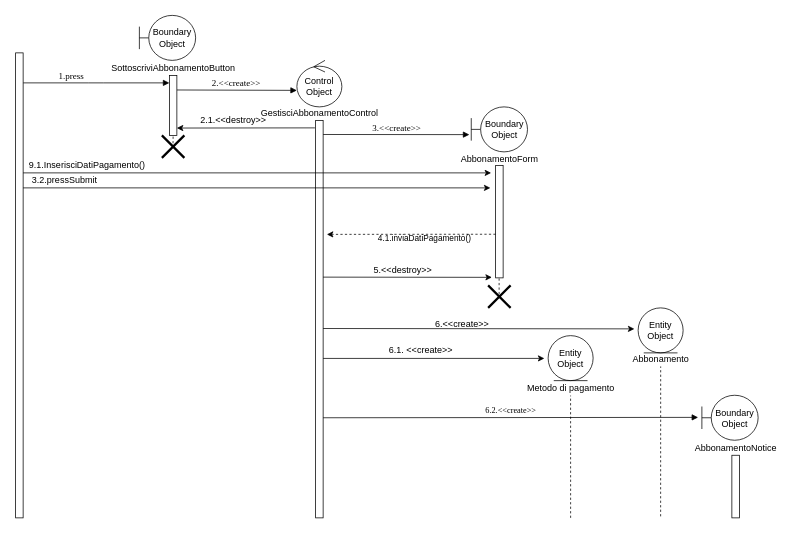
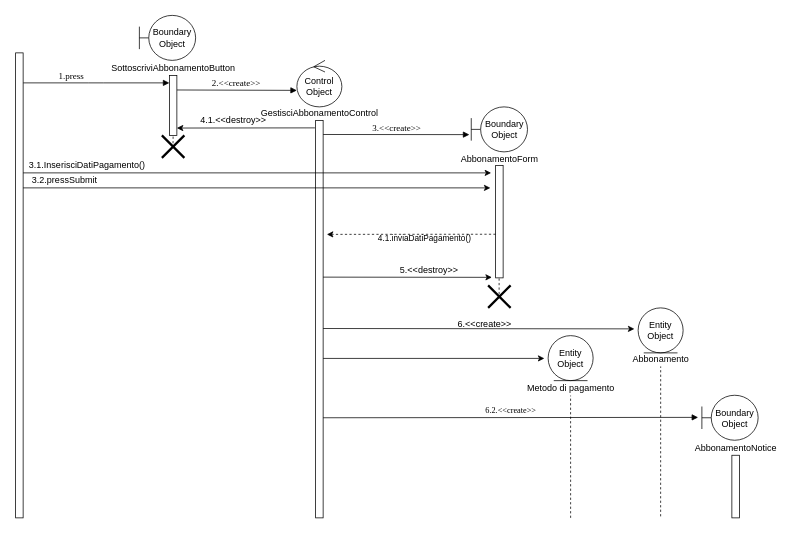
  <mxCell id="0" />
  <mxCell id="1" parent="0" />
  <mxCell id="2" value="" style="html=1;points=[];perimeter=orthogonalPerimeter;rounded=0;shadow=0;comic=0;labelBackgroundColor=none;strokeWidth=1;fontFamily=Verdana;fontSize=12;align=center;" parent="1" vertex="1"><mxGeometry x="420" y="160" width="10" height="530" as="geometry" /></mxCell>
  <mxCell id="3" value="1.press" style="html=1;verticalAlign=bottom;endArrow=block;entryX=0;entryY=0;labelBackgroundColor=none;fontFamily=Verdana;fontSize=12;edgeStyle=elbowEdgeStyle;elbow=vertical;" parent="1" edge="1"><mxGeometry x="-0.345" relative="1" as="geometry"><mxPoint x="30" y="110" as="sourcePoint" /><mxPoint x="225" y="110" as="targetPoint" /><mxPoint as="offset" /></mxGeometry></mxCell>
  <mxCell id="4" value="2.&amp;lt;&amp;lt;create&amp;gt;&amp;gt;" style="html=1;verticalAlign=bottom;endArrow=block;labelBackgroundColor=none;fontFamily=Verdana;fontSize=12;edgeStyle=elbowEdgeStyle;elbow=vertical;exitX=0.976;exitY=0.177;exitDx=0;exitDy=0;exitPerimeter=0;entryX=0;entryY=0.54;entryDx=0;entryDy=0;entryPerimeter=0;" parent="1" edge="1"><mxGeometry relative="1" as="geometry"><mxPoint x="234.76" y="119.47" as="sourcePoint" /><mxPoint x="395" y="119.98" as="targetPoint" /></mxGeometry></mxCell>
  <mxCell id="5" value="" style="html=1;points=[];perimeter=orthogonalPerimeter;rounded=0;shadow=0;comic=0;labelBackgroundColor=none;strokeWidth=1;fontFamily=Verdana;fontSize=12;align=center;" parent="1" vertex="1"><mxGeometry x="20" y="70" width="10" height="620" as="geometry" /></mxCell>
  <mxCell id="6" value="" style="html=1;points=[];perimeter=orthogonalPerimeter;rounded=0;shadow=0;comic=0;labelBackgroundColor=none;strokeWidth=1;fontFamily=Verdana;fontSize=12;align=center;" parent="1" vertex="1"><mxGeometry x="225" y="100" width="10" height="80" as="geometry" /></mxCell>
  <mxCell id="7" value="Boundary Object" style="shape=umlBoundary;whiteSpace=wrap;html=1;" parent="1" vertex="1"><mxGeometry x="185" y="20" width="75" height="60" as="geometry" /></mxCell>
  <mxCell id="8" value="SottoscriviAbbonamentoButton" style="text;html=1;align=center;verticalAlign=middle;resizable=0;points=[];autosize=1;" parent="1" vertex="1"><mxGeometry x="140" y="80" width="180" height="20" as="geometry" /></mxCell>
  <mxCell id="9" value="" style="endArrow=none;dashed=1;html=1;entryX=0.5;entryY=1.018;entryDx=0;entryDy=0;entryPerimeter=0;exitX=0.493;exitY=0.554;exitDx=0;exitDy=0;exitPerimeter=0;" parent="1" source="10" target="6" edge="1"><mxGeometry width="50" height="50" relative="1" as="geometry"><mxPoint x="205" y="200" as="sourcePoint" /><mxPoint x="375" y="230" as="targetPoint" /></mxGeometry></mxCell>
  <mxCell id="10" value="" style="shape=umlDestroy;whiteSpace=wrap;html=1;strokeWidth=3;" parent="1" vertex="1"><mxGeometry x="215" y="180" width="30" height="30" as="geometry" /></mxCell>
  <mxCell id="11" value="Control Object" style="ellipse;shape=umlControl;whiteSpace=wrap;html=1;" parent="1" vertex="1"><mxGeometry x="395" y="80" width="60" height="62" as="geometry" /></mxCell>
  <mxCell id="12" value="GestisciAbbonamentoControl" style="text;html=1;align=center;verticalAlign=middle;resizable=0;points=[];autosize=1;" parent="1" vertex="1"><mxGeometry x="340" y="140" width="170" height="20" as="geometry" /></mxCell>
  <mxCell id="13" value="" style="endArrow=classic;html=1;entryX=0.994;entryY=1.002;entryDx=0;entryDy=0;entryPerimeter=0;" parent="1" edge="1"><mxGeometry width="50" height="50" relative="1" as="geometry"><mxPoint x="419" y="170" as="sourcePoint" /><mxPoint x="234.94" y="170.22" as="targetPoint" /></mxGeometry></mxCell>
  <mxCell id="14" value="" style="html=1;points=[];perimeter=orthogonalPerimeter;rounded=0;shadow=0;comic=0;labelBackgroundColor=none;strokeWidth=1;fontFamily=Verdana;fontSize=12;align=center;" parent="1" vertex="1"><mxGeometry x="660" y="220" width="10" height="150" as="geometry" /></mxCell>
  <mxCell id="15" value="3.&amp;lt;&amp;lt;create&amp;gt;&amp;gt;" style="html=1;verticalAlign=bottom;endArrow=block;labelBackgroundColor=none;fontFamily=Verdana;fontSize=12;edgeStyle=elbowEdgeStyle;elbow=vertical;" parent="1" edge="1"><mxGeometry relative="1" as="geometry"><mxPoint x="430" y="178.82" as="sourcePoint" /><mxPoint x="625" y="179" as="targetPoint" /></mxGeometry></mxCell>
  <mxCell id="16" value="AbbonamentoForm" style="text;html=1;align=center;verticalAlign=middle;resizable=0;points=[];autosize=1;" parent="1" vertex="1"><mxGeometry x="605" y="202" width="120" height="20" as="geometry" /></mxCell>
  <mxCell id="17" value="" style="endArrow=classic;html=1;" parent="1" edge="1"><mxGeometry width="50" height="50" relative="1" as="geometry"><mxPoint x="30" y="230" as="sourcePoint" /><mxPoint x="654" y="230" as="targetPoint" /></mxGeometry></mxCell>
- <mxCell id="18" value="9.1.InserisciDatiPagamento()" style="text;html=1;align=center;verticalAlign=middle;resizable=0;points=[];autosize=1;" parent="1" vertex="1"><mxGeometry x="30" y="210" width="170" height="20" as="geometry" /></mxCell>
+ <mxCell id="18" value="3.1.InserisciDatiPagamento()" style="text;html=1;align=center;verticalAlign=middle;resizable=0;points=[];autosize=1;" parent="1" vertex="1"><mxGeometry x="30" y="210" width="170" height="20" as="geometry" /></mxCell>
  <mxCell id="19" value="" style="endArrow=classic;html=1;" parent="1" edge="1"><mxGeometry width="50" height="50" relative="1" as="geometry"><mxPoint x="30" y="250" as="sourcePoint" /><mxPoint x="653" y="250" as="targetPoint" /></mxGeometry></mxCell>
  <mxCell id="20" value="3.2.pressSubmit" style="text;html=1;align=center;verticalAlign=middle;resizable=0;points=[];autosize=1;" parent="1" vertex="1"><mxGeometry x="35" y="230" width="100" height="20" as="geometry" /></mxCell>
  <mxCell id="21" value="" style="endArrow=none;dashed=1;html=1;entryX=0.489;entryY=0.554;entryDx=0;entryDy=0;entryPerimeter=0;exitX=0.466;exitY=1.005;exitDx=0;exitDy=0;exitPerimeter=0;" parent="1" source="14" target="22" edge="1"><mxGeometry width="50" height="50" relative="1" as="geometry"><mxPoint x="641" y="440" as="sourcePoint" /><mxPoint x="664.86" y="461.281" as="targetPoint" /></mxGeometry></mxCell>
  <mxCell id="22" value="" style="shape=umlDestroy;whiteSpace=wrap;html=1;strokeWidth=3;" parent="1" vertex="1"><mxGeometry x="650" y="380" width="30" height="30" as="geometry" /></mxCell>
  <mxCell id="23" value="Boundary Object" style="shape=umlBoundary;whiteSpace=wrap;html=1;" parent="1" vertex="1"><mxGeometry x="935" y="526.5" width="75" height="60" as="geometry" /></mxCell>
  <mxCell id="24" value="AbbonamentoNotice" style="text;html=1;align=center;verticalAlign=middle;resizable=0;points=[];autosize=1;" parent="1" vertex="1"><mxGeometry x="920" y="586.5" width="120" height="20" as="geometry" /></mxCell>
  <mxCell id="25" value="" style="html=1;points=[];perimeter=orthogonalPerimeter;rounded=0;shadow=0;comic=0;labelBackgroundColor=none;strokeWidth=1;fontFamily=Verdana;fontSize=12;align=center;" parent="1" vertex="1"><mxGeometry x="975" y="606.5" width="10" height="83.5" as="geometry" /></mxCell>
  <mxCell id="26" value="Boundary Object" style="shape=umlBoundary;whiteSpace=wrap;html=1;" parent="1" vertex="1"><mxGeometry x="627.5" y="142" width="75" height="60" as="geometry" /></mxCell>
  <mxCell id="27" value="" style="endArrow=classic;html=1;dashed=1;" parent="1" edge="1"><mxGeometry width="50" height="50" relative="1" as="geometry"><mxPoint x="660" y="311.82" as="sourcePoint" /><mxPoint x="435" y="312" as="targetPoint" /></mxGeometry></mxCell>
  <mxCell id="28" value="&lt;font style=&quot;font-size: 11px&quot;&gt;4.1.inviaDatiPagamento()&lt;/font&gt;" style="text;html=1;align=center;verticalAlign=middle;resizable=0;points=[];autosize=1;" parent="1" vertex="1"><mxGeometry x="495" y="307" width="140" height="20" as="geometry" /></mxCell>
  <mxCell id="29" value="&lt;font style=&quot;font-size: 11px&quot;&gt;6.2.&amp;lt;&amp;lt;create&amp;gt;&amp;gt;&lt;/font&gt;" style="html=1;verticalAlign=bottom;endArrow=block;labelBackgroundColor=none;fontFamily=Verdana;fontSize=12;edgeStyle=elbowEdgeStyle;elbow=vertical;" parent="1" edge="1"><mxGeometry relative="1" as="geometry"><mxPoint x="430" y="556.5" as="sourcePoint" /><mxPoint x="930" y="556.4" as="targetPoint" /></mxGeometry></mxCell>
  <mxCell id="30" value="" style="endArrow=classic;html=1;entryX=1.019;entryY=0.836;entryDx=0;entryDy=0;entryPerimeter=0;" parent="1" edge="1"><mxGeometry width="50" height="50" relative="1" as="geometry"><mxPoint x="430" y="369" as="sourcePoint" /><mxPoint x="655" y="369.29" as="targetPoint" /></mxGeometry></mxCell>
  <mxCell id="31" value="" style="endArrow=classic;html=1;" parent="1" edge="1"><mxGeometry width="50" height="50" relative="1" as="geometry"><mxPoint x="430" y="437.51" as="sourcePoint" /><mxPoint x="845" y="438" as="targetPoint" /></mxGeometry></mxCell>
  <mxCell id="32" value="" style="endArrow=classic;html=1;" parent="1" edge="1"><mxGeometry width="50" height="50" relative="1" as="geometry"><mxPoint x="430" y="477.4" as="sourcePoint" /><mxPoint x="725" y="477.36" as="targetPoint" /></mxGeometry></mxCell>
  <mxCell id="33" value="Entity Object" style="ellipse;shape=umlEntity;whiteSpace=wrap;html=1;" parent="1" vertex="1"><mxGeometry x="850" y="410" width="60" height="60" as="geometry" /></mxCell>
  <mxCell id="34" value="Abbonamento" style="text;html=1;align=center;verticalAlign=middle;resizable=0;points=[];autosize=1;" parent="1" vertex="1"><mxGeometry x="835" y="468.07" width="90" height="20" as="geometry" /></mxCell>
  <mxCell id="35" value="" style="endArrow=none;dashed=1;html=1;" parent="1" edge="1"><mxGeometry width="50" height="50" relative="1" as="geometry"><mxPoint x="880" y="688" as="sourcePoint" /><mxPoint x="880.07" y="488.07" as="targetPoint" /></mxGeometry></mxCell>
- <mxCell id="36" value="6.&amp;lt;&amp;lt;create&amp;gt;&amp;gt;" style="text;html=1;align=center;verticalAlign=middle;resizable=0;points=[];autosize=1;" parent="1" vertex="1"><mxGeometry x="570" y="421.97" width="90" height="20" as="geometry" /></mxCell>
+ <mxCell id="36" value="6.&amp;lt;&amp;lt;create&amp;gt;&amp;gt;" style="text;html=1;align=center;verticalAlign=middle;resizable=0;points=[];autosize=1;" parent="1" vertex="1"><mxGeometry x="600" y="421.97" width="90" height="20" as="geometry" /></mxCell>
  <mxCell id="37" value="Entity Object" style="ellipse;shape=umlEntity;whiteSpace=wrap;html=1;" parent="1" vertex="1"><mxGeometry x="730" y="447" width="60" height="60" as="geometry" /></mxCell>
  <mxCell id="38" value="Metodo di pagamento" style="text;html=1;align=center;verticalAlign=middle;resizable=0;points=[];autosize=1;" parent="1" vertex="1"><mxGeometry x="695" y="506.86" width="130" height="20" as="geometry" /></mxCell>
  <mxCell id="39" value="" style="endArrow=none;dashed=1;html=1;" parent="1" edge="1"><mxGeometry width="50" height="50" relative="1" as="geometry"><mxPoint x="760" y="690" as="sourcePoint" /><mxPoint x="759.95" y="526.86" as="targetPoint" /></mxGeometry></mxCell>
- <mxCell id="40" value="6.1. &amp;lt;&amp;lt;create&amp;gt;&amp;gt;" style="text;html=1;align=center;verticalAlign=middle;resizable=0;points=[];autosize=1;" parent="1" vertex="1"><mxGeometry x="510" y="456" width="100" height="20" as="geometry" /></mxCell>
- <mxCell id="41" value="5.&amp;lt;&amp;lt;destroy&amp;gt;&amp;gt;" style="text;html=1;align=center;verticalAlign=middle;resizable=0;points=[];autosize=1;" parent="1" vertex="1"><mxGeometry x="491" y="350" width="90" height="20" as="geometry" /></mxCell>
- <mxCell id="42" value="2.1.&amp;lt;&amp;lt;destroy&amp;gt;&amp;gt;" style="text;html=1;align=center;verticalAlign=middle;resizable=0;points=[];autosize=1;" vertex="1" parent="1"><mxGeometry x="260" y="150" width="100" height="20" as="geometry" /></mxCell>
+ <mxCell id="41" value="5.&amp;lt;&amp;lt;destroy&amp;gt;&amp;gt;" style="text;html=1;align=center;verticalAlign=middle;resizable=0;points=[];autosize=1;" parent="1" vertex="1"><mxGeometry x="526" y="350" width="90" height="20" as="geometry" /></mxCell>
+ <mxCell id="42" value="4.1.&amp;lt;&amp;lt;destroy&amp;gt;&amp;gt;" style="text;html=1;align=center;verticalAlign=middle;resizable=0;points=[];autosize=1;" vertex="1" parent="1"><mxGeometry x="260" y="150" width="100" height="20" as="geometry" /></mxCell>
